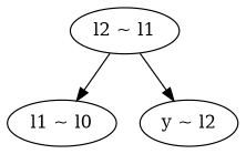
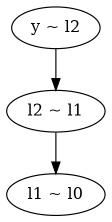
  digraph {
    n1 [label="l1 ~ l0"]
    n2 [label="l2 ~ l1"]
    n3 [label="y ~ l2"]
    n2 -> n1
-   n2 -> n3
+   n3 -> n2
  }
